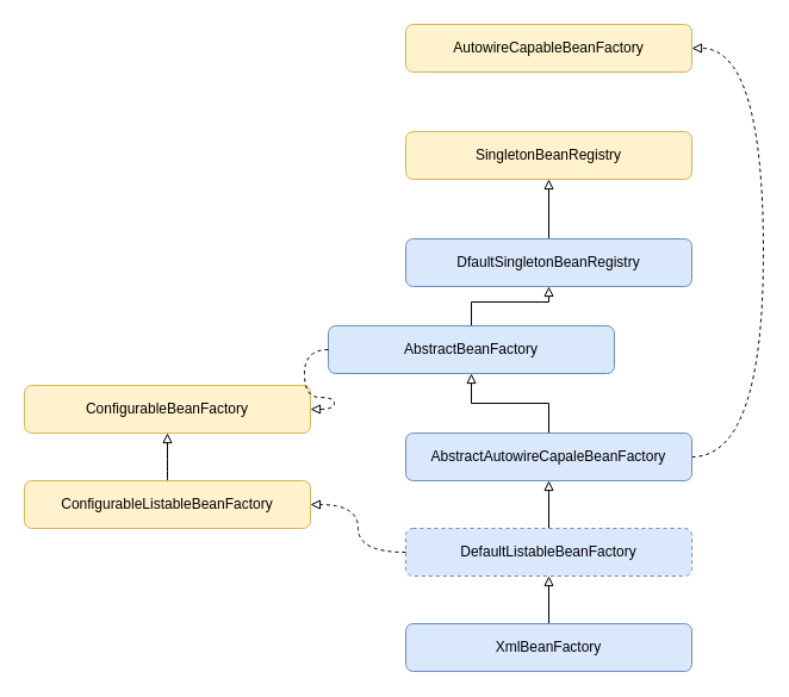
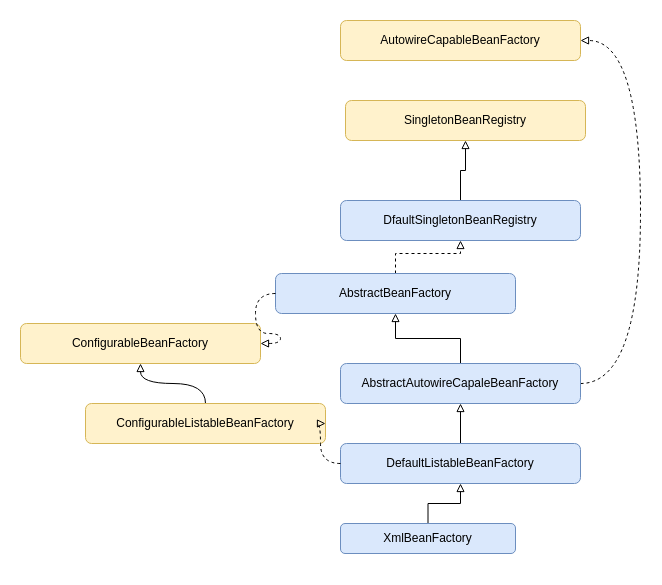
  <mxCell id="0" />
  <mxCell id="1" parent="0" />
  <mxCell id="2" value="" style="edgeStyle=orthogonalEdgeStyle;rounded=0;orthogonalLoop=1;jettySize=auto;html=1;endArrow=block;endFill=0;" edge="1" parent="1" source="3" target="6"><mxGeometry relative="1" as="geometry" /></mxCell>
- <mxCell id="3" value="XmlBeanFactory" style="rounded=1;whiteSpace=wrap;html=1;fillColor=#dae8fc;strokeColor=#6c8ebf;" vertex="1" parent="1"><mxGeometry x="340" y="523" width="240" height="40" as="geometry" /></mxCell>
- <mxCell id="4" value="SingletonBeanRegistry" style="rounded=1;whiteSpace=wrap;html=1;fillColor=#fff2cc;strokeColor=#d6b656;" vertex="1" parent="1"><mxGeometry x="340" y="110" width="240" height="40" as="geometry" /></mxCell>
+ <mxCell id="3" value="XmlBeanFactory" style="rounded=1;whiteSpace=wrap;html=1;fillColor=#dae8fc;strokeColor=#6c8ebf;" vertex="1" parent="1"><mxGeometry x="340" y="523" width="175" height="30" as="geometry" /></mxCell>
+ <mxCell id="4" value="SingletonBeanRegistry" style="rounded=1;whiteSpace=wrap;html=1;fillColor=#fff2cc;strokeColor=#d6b656;" vertex="1" parent="1"><mxGeometry x="345" y="100" width="240" height="40" as="geometry" /></mxCell>
  <mxCell id="5" value="" style="edgeStyle=orthogonalEdgeStyle;rounded=0;orthogonalLoop=1;jettySize=auto;html=1;endArrow=block;endFill=0;" edge="1" parent="1" source="6" target="9"><mxGeometry relative="1" as="geometry" /></mxCell>
- <mxCell id="6" value="DefaultListableBeanFactory" style="rounded=1;whiteSpace=wrap;html=1;fillColor=#dae8fc;strokeColor=#6c8ebf;dashed=1;" vertex="1" parent="1"><mxGeometry x="340" y="443" width="240" height="40" as="geometry" /></mxCell>
+ <mxCell id="6" value="DefaultListableBeanFactory" style="rounded=1;whiteSpace=wrap;html=1;fillColor=#dae8fc;strokeColor=#6c8ebf;" vertex="1" parent="1"><mxGeometry x="340" y="443" width="240" height="40" as="geometry" /></mxCell>
  <mxCell id="7" value="" style="edgeStyle=orthogonalEdgeStyle;rounded=0;orthogonalLoop=1;jettySize=auto;html=1;endArrow=block;endFill=0;" edge="1" parent="1" source="9" target="11"><mxGeometry relative="1" as="geometry" /></mxCell>
  <mxCell id="8" value="" style="edgeStyle=orthogonalEdgeStyle;curved=1;rounded=0;orthogonalLoop=1;jettySize=auto;html=1;endArrow=block;endFill=0;entryX=1;entryY=0.5;entryDx=0;entryDy=0;dashed=1;" edge="1" parent="1" target="19"><mxGeometry relative="1" as="geometry"><mxPoint x="580" y="383" as="sourcePoint" /><Array as="points"><mxPoint x="640" y="383" /><mxPoint x="640" y="40" /></Array></mxGeometry></mxCell>
  <mxCell id="9" value="AbstractAutowireCapaleBeanFactory" style="rounded=1;whiteSpace=wrap;html=1;fillColor=#dae8fc;strokeColor=#6c8ebf;" vertex="1" parent="1"><mxGeometry x="340" y="363" width="240" height="40" as="geometry" /></mxCell>
- <mxCell id="10" value="" style="edgeStyle=orthogonalEdgeStyle;rounded=0;orthogonalLoop=1;jettySize=auto;html=1;endArrow=block;endFill=0;" edge="1" parent="1" source="11" target="13"><mxGeometry relative="1" as="geometry" /></mxCell>
+ <mxCell id="10" value="" style="edgeStyle=orthogonalEdgeStyle;rounded=0;orthogonalLoop=1;jettySize=auto;html=1;endArrow=block;endFill=0;dashed=1;" edge="1" parent="1" source="11" target="13"><mxGeometry relative="1" as="geometry" /></mxCell>
  <mxCell id="11" value="AbstractBeanFactory" style="rounded=1;whiteSpace=wrap;html=1;fillColor=#dae8fc;strokeColor=#6c8ebf;" vertex="1" parent="1"><mxGeometry x="275" y="273" width="240" height="40" as="geometry" /></mxCell>
  <mxCell id="12" value="" style="edgeStyle=orthogonalEdgeStyle;rounded=0;orthogonalLoop=1;jettySize=auto;html=1;endArrow=block;endFill=0;" edge="1" parent="1" source="13" target="4"><mxGeometry relative="1" as="geometry" /></mxCell>
  <mxCell id="13" value="DfaultSingletonBeanRegistry" style="rounded=1;whiteSpace=wrap;html=1;fillColor=#dae8fc;strokeColor=#6c8ebf;" vertex="1" parent="1"><mxGeometry x="340" y="200" width="240" height="40" as="geometry" /></mxCell>
  <mxCell id="14" value="" style="edgeStyle=orthogonalEdgeStyle;curved=1;rounded=0;orthogonalLoop=1;jettySize=auto;html=1;endArrow=block;endFill=0;" edge="1" parent="1" source="15" target="17"><mxGeometry relative="1" as="geometry" /></mxCell>
- <mxCell id="15" value="ConfigurableListableBeanFactory" style="rounded=1;whiteSpace=wrap;html=1;fillColor=#fff2cc;strokeColor=#d6b656;" vertex="1" parent="1"><mxGeometry x="20" y="403" width="240" height="40" as="geometry" /></mxCell>
+ <mxCell id="15" value="ConfigurableListableBeanFactory" style="rounded=1;whiteSpace=wrap;html=1;fillColor=#fff2cc;strokeColor=#d6b656;" vertex="1" parent="1"><mxGeometry x="85" y="403" width="240" height="40" as="geometry" /></mxCell>
  <mxCell id="16" value="" style="edgeStyle=orthogonalEdgeStyle;rounded=0;orthogonalLoop=1;jettySize=auto;html=1;endArrow=block;endFill=0;entryX=1;entryY=0.5;entryDx=0;entryDy=0;curved=1;dashed=1;exitX=0;exitY=0.5;exitDx=0;exitDy=0;" edge="1" parent="1" source="6" target="15"><mxGeometry relative="1" as="geometry"><mxPoint x="360" y="453" as="sourcePoint" /><mxPoint x="220" y="503" as="targetPoint" /></mxGeometry></mxCell>
  <mxCell id="17" value="ConfigurableBeanFactory" style="rounded=1;whiteSpace=wrap;html=1;fillColor=#fff2cc;strokeColor=#d6b656;" vertex="1" parent="1"><mxGeometry x="20" y="323" width="240" height="40" as="geometry" /></mxCell>
  <mxCell id="18" value="" style="edgeStyle=orthogonalEdgeStyle;rounded=0;orthogonalLoop=1;jettySize=auto;html=1;endArrow=block;endFill=0;entryX=1;entryY=0.5;entryDx=0;entryDy=0;curved=1;dashed=1;exitX=0;exitY=0.5;exitDx=0;exitDy=0;" edge="1" parent="1" source="11" target="17"><mxGeometry relative="1" as="geometry"><mxPoint x="360" y="453" as="sourcePoint" /><mxPoint x="220" y="403" as="targetPoint" /></mxGeometry></mxCell>
  <mxCell id="19" value="AutowireCapableBeanFactory" style="rounded=1;whiteSpace=wrap;html=1;fillColor=#fff2cc;strokeColor=#d6b656;" vertex="1" parent="1"><mxGeometry x="340" y="20" width="240" height="40" as="geometry" /></mxCell>
